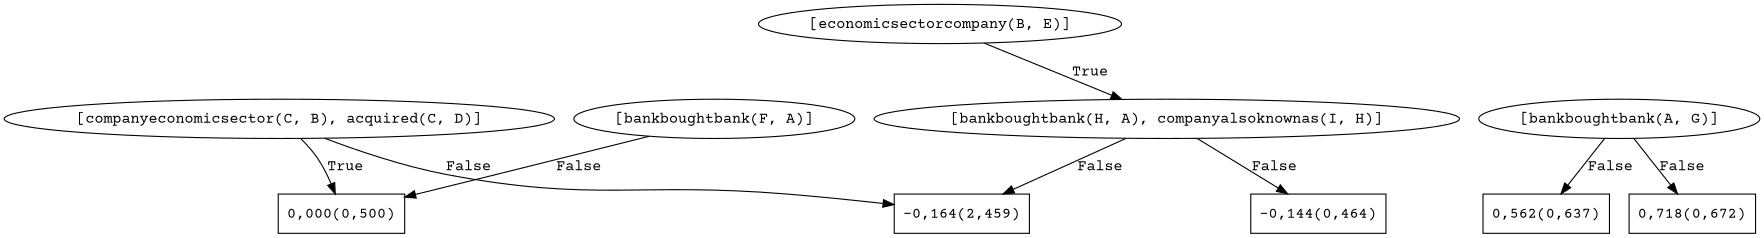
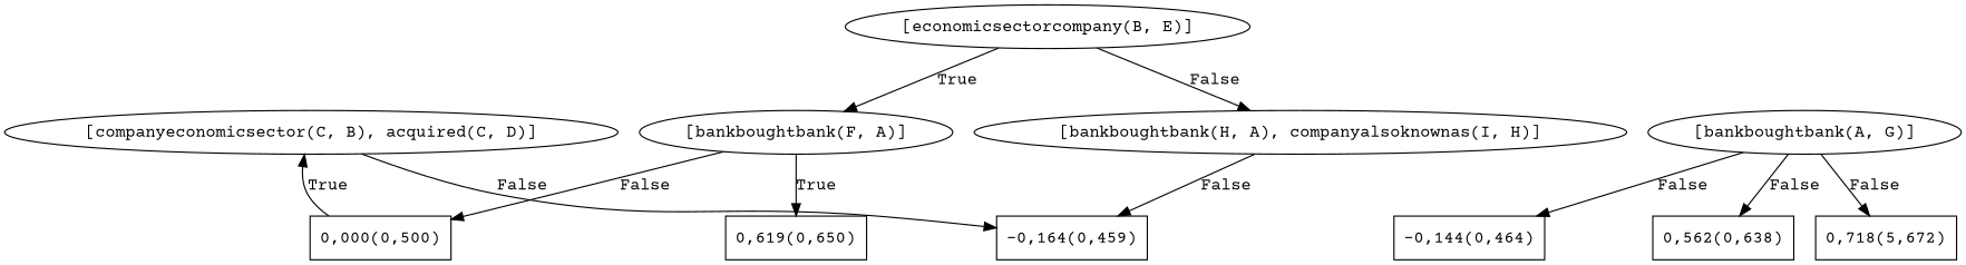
  digraph {
    fontname="Courier Prime"
    node [fontname="Courier Prime" shape=box]
    edge [fontname="Courier Prime"]
    n1 [label="[companyeconomicsector(C, B), acquired(C, D)]" shape=""]
    n2 [label="0,000(0,500)"]
-   n3 [label="-0,164(2,459)"]
+   n3 [label="-0,164(0,459)"]
    n4 [label="[economicsectorcompany(B, E)]" shape=""]
    n5 [label="[bankboughtbank(F, A)]" shape=""]
    n6 [label="[bankboughtbank(H, A), companyalsoknownas(I, H)]" shape=""]
+   n7 [label="0,619(0,650)"]
    n8 [label="-0,144(0,464)"]
    n9 [label="[bankboughtbank(A, G)]" shape=""]
-   n10 [label="0,718(0,672)"]
-   n11 [label="0,562(0,637)"]
-   n1 -> n2 [label=True]
+   n10 [label="0,718(5,672)"]
+   n11 [label="0,562(0,638)"]
+   n2 -> n1 [label=True]
    n1 -> n3 [label=False]
-   n4 -> n6 [label=True]
+   n4 -> n5 [label=True]
+   n4 -> n6 [label=False]
    n5 -> n2 [label=False]
+   n5 -> n7 [label=True]
    n6 -> n3 [label=False]
-   n6 -> n8 [label=False]
+   n9 -> n8 [label=False]
    n9 -> n10 [label=False]
    n9 -> n11 [label=False]
  }
